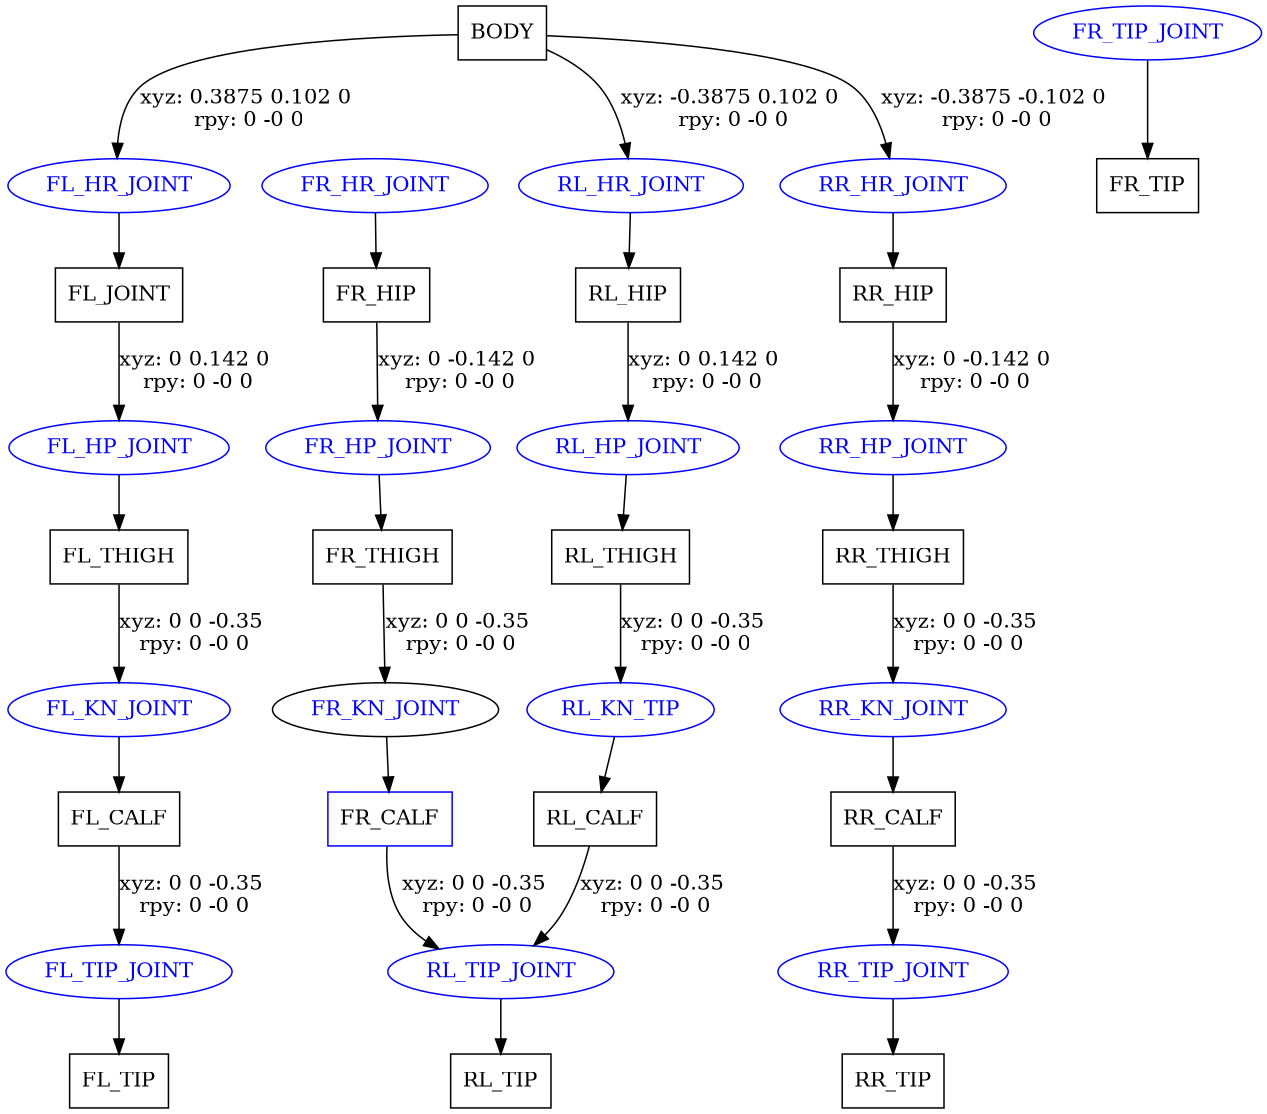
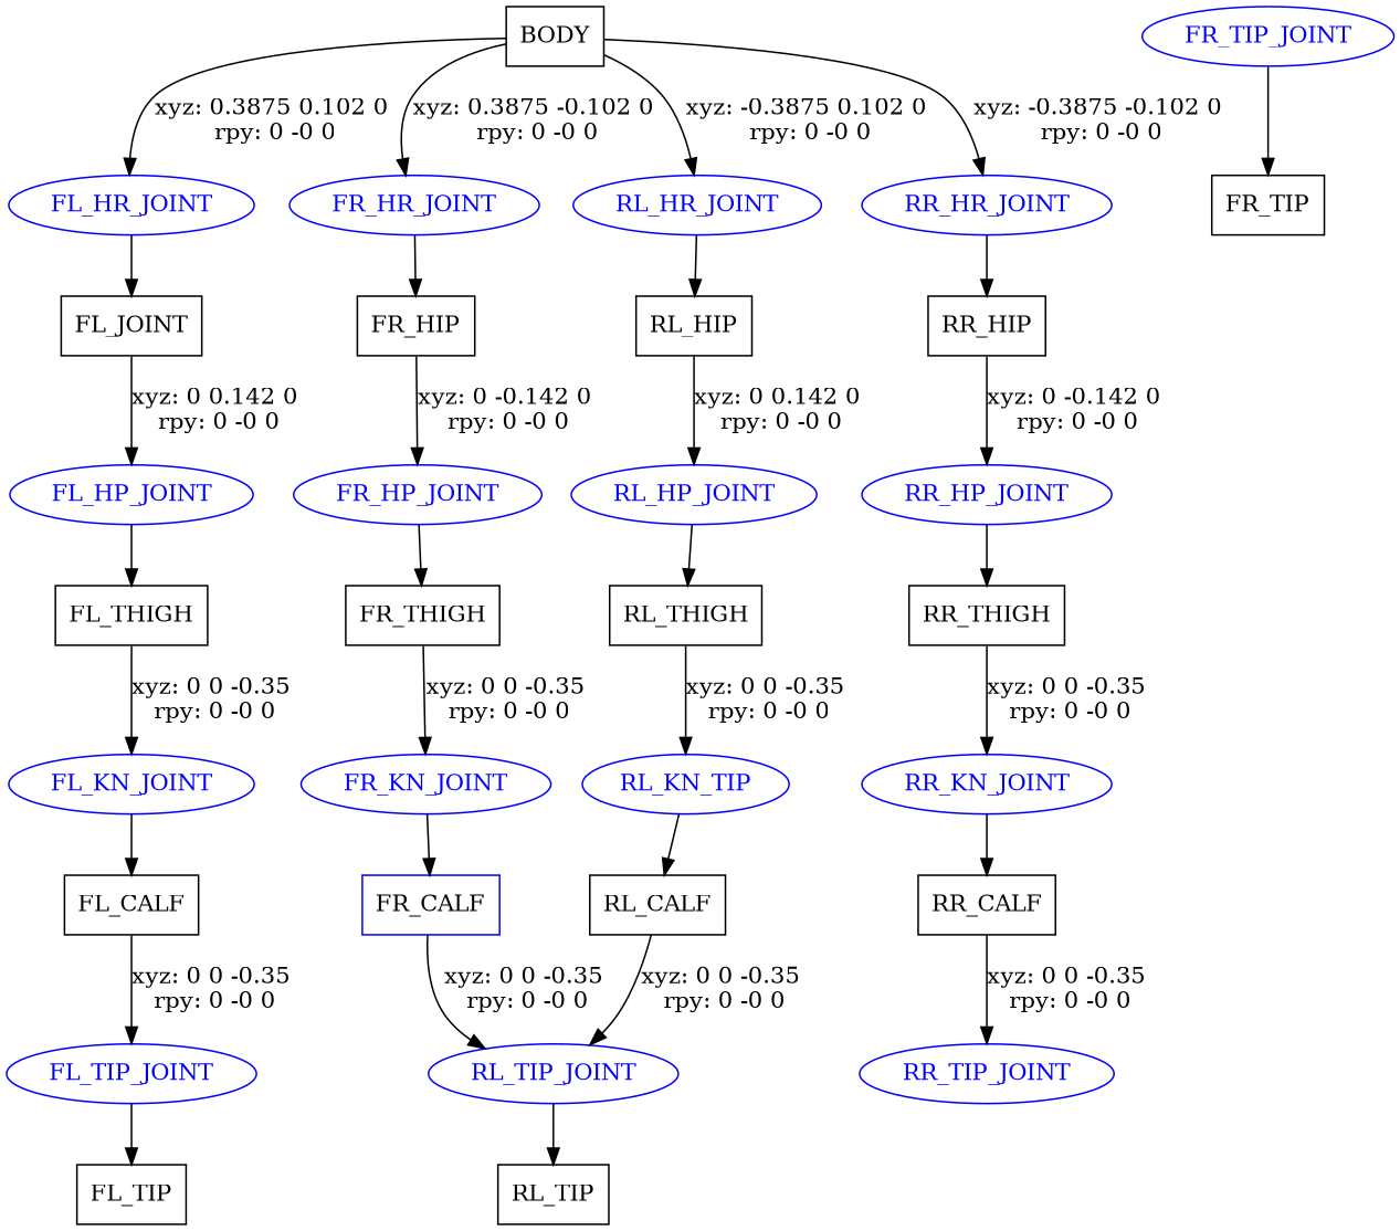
  digraph {
    node [shape=box color=blue]
    n1 [label=BODY color=""]
    FL_HR_JOINT [fontcolor=blue shape=ellipse]
    FR_HR_JOINT [fontcolor=blue shape=ellipse]
    RL_HR_JOINT [fontcolor=blue shape=ellipse]
    RR_HR_JOINT [fontcolor=blue shape=ellipse]
    n6 [label=FL_JOINT color=""]
    n7 [label=FR_HIP color=""]
    n8 [label=RL_HIP color=""]
    n9 [label=RR_HIP color=""]
    FL_HP_JOINT [fontcolor=blue shape=ellipse]
    n11 [label=FL_THIGH color=""]
    FL_KN_JOINT [fontcolor=blue shape=ellipse]
    n13 [label=FL_CALF color=""]
    FL_TIP_JOINT [fontcolor=blue shape=ellipse]
    n15 [label=FL_TIP color=""]
    FR_HP_JOINT [fontcolor=blue shape=ellipse]
    n17 [label=FR_THIGH color=""]
-   FR_KN_JOINT [color=black fontcolor=blue shape=ellipse]
+   FR_KN_JOINT [fontcolor=blue shape=ellipse]
    n19 [label=FR_CALF]
    RL_TIP_JOINT [fontcolor=blue shape=ellipse]
    FR_TIP_JOINT [fontcolor=blue shape=ellipse]
    n22 [label=FR_TIP color=""]
    RL_HP_JOINT [fontcolor=blue shape=ellipse]
    n24 [label=RL_THIGH color=""]
    n25 [fontcolor=blue label=RL_KN_TIP shape=ellipse]
    n26 [label=RL_CALF color=""]
    n27 [label=RL_TIP color=""]
    RR_HP_JOINT [fontcolor=blue shape=ellipse]
    n29 [label=RR_THIGH color=""]
    RR_KN_JOINT [fontcolor=blue shape=ellipse]
    n31 [label=RR_CALF color=""]
    RR_TIP_JOINT [fontcolor=blue shape=ellipse]
-   n33 [label=RR_TIP color=""]
    n1 -> FL_HR_JOINT [label="xyz: 0.3875 0.102 0 \nrpy: 0 -0 0"]
+   n1 -> FR_HR_JOINT [label="xyz: 0.3875 -0.102 0 \nrpy: 0 -0 0"]
    n1 -> RL_HR_JOINT [label="xyz: -0.3875 0.102 0 \nrpy: 0 -0 0"]
    n1 -> RR_HR_JOINT [label="xyz: -0.3875 -0.102 0 \nrpy: 0 -0 0"]
    FL_HR_JOINT -> n6
    FR_HR_JOINT -> n7
    RL_HR_JOINT -> n8
    RR_HR_JOINT -> n9
    n6 -> FL_HP_JOINT [label="xyz: 0 0.142 0 \nrpy: 0 -0 0"]
    n7 -> FR_HP_JOINT [label="xyz: 0 -0.142 0 \nrpy: 0 -0 0"]
    n8 -> RL_HP_JOINT [label="xyz: 0 0.142 0 \nrpy: 0 -0 0"]
    n9 -> RR_HP_JOINT [label="xyz: 0 -0.142 0 \nrpy: 0 -0 0"]
    FL_HP_JOINT -> n11
    n11 -> FL_KN_JOINT [label="xyz: 0 0 -0.35 \nrpy: 0 -0 0"]
    FL_KN_JOINT -> n13
    n13 -> FL_TIP_JOINT [label="xyz: 0 0 -0.35 \nrpy: 0 -0 0"]
    FL_TIP_JOINT -> n15
    FR_HP_JOINT -> n17
    n17 -> FR_KN_JOINT [label="xyz: 0 0 -0.35 \nrpy: 0 -0 0"]
    FR_KN_JOINT -> n19
    n19 -> RL_TIP_JOINT [label="xyz: 0 0 -0.35 \nrpy: 0 -0 0"]
    RL_TIP_JOINT -> n27
    FR_TIP_JOINT -> n22
    RL_HP_JOINT -> n24
    n24 -> n25 [label="xyz: 0 0 -0.35 \nrpy: 0 -0 0"]
    n25 -> n26
    n26 -> RL_TIP_JOINT [label="xyz: 0 0 -0.35 \nrpy: 0 -0 0"]
    RR_HP_JOINT -> n29
    n29 -> RR_KN_JOINT [label="xyz: 0 0 -0.35 \nrpy: 0 -0 0"]
    RR_KN_JOINT -> n31
    n31 -> RR_TIP_JOINT [label="xyz: 0 0 -0.35 \nrpy: 0 -0 0"]
-   RR_TIP_JOINT -> n33
  }
